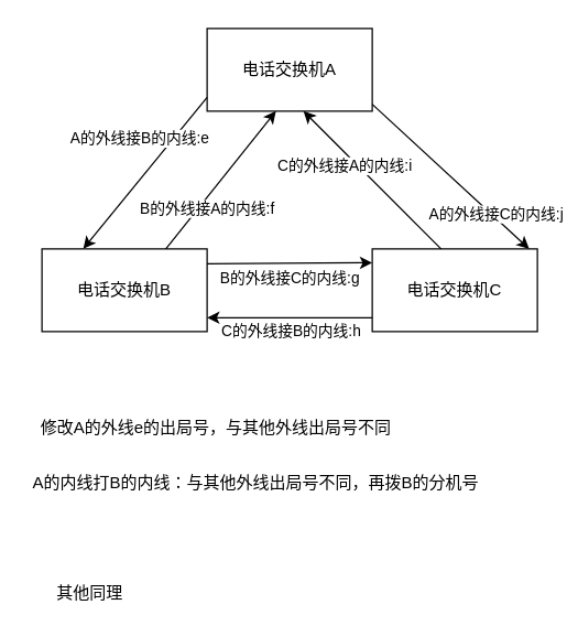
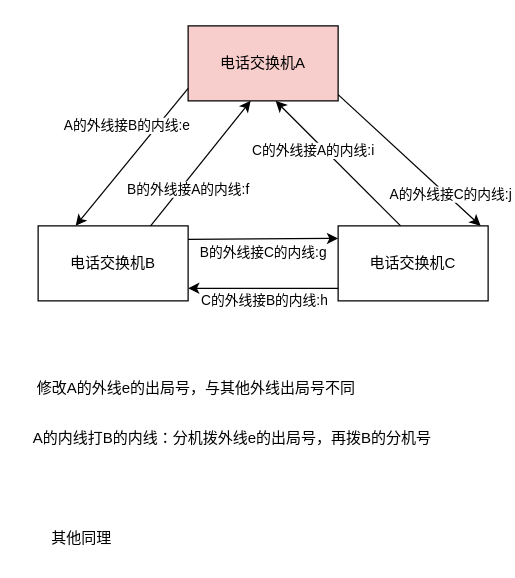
  <mxCell id="0" />
  <mxCell id="1" parent="0" />
  <mxCell id="2" value="电话交换机B" style="whiteSpace=wrap;html=1;" parent="1" vertex="1"><mxGeometry x="30" y="180" width="120" height="60" as="geometry" /></mxCell>
- <mxCell id="3" value="电话交换机A" style="whiteSpace=wrap;html=1;" parent="1" vertex="1"><mxGeometry x="150" y="20" width="120" height="60" as="geometry" /></mxCell>
+ <mxCell id="3" value="电话交换机A" style="whiteSpace=wrap;html=1;fillColor=#f8cecc;" parent="1" vertex="1"><mxGeometry x="150" y="20" width="120" height="60" as="geometry" /></mxCell>
  <mxCell id="4" value="电话交换机C" style="whiteSpace=wrap;html=1;" parent="1" vertex="1"><mxGeometry x="270" y="180" width="120" height="60" as="geometry" /></mxCell>
  <mxCell id="5" value="" style="endArrow=classic;html=1;entryX=0.25;entryY=0;entryDx=0;entryDy=0;" parent="1" target="2" edge="1"><mxGeometry relative="1" as="geometry"><mxPoint x="150" y="70" as="sourcePoint" /><mxPoint x="10" y="180" as="targetPoint" /></mxGeometry></mxCell>
  <mxCell id="6" value="A的外线接B的内线:e" style="edgeLabel;resizable=0;html=1;align=center;verticalAlign=middle;rotation=0;fontStyle=0;" parent="5" connectable="0" vertex="1"><mxGeometry relative="1" as="geometry"><mxPoint x="-5" y="-25" as="offset" /></mxGeometry></mxCell>
  <mxCell id="7" value="" style="endArrow=classic;html=1;" parent="1" edge="1"><mxGeometry relative="1" as="geometry"><mxPoint x="120" y="180" as="sourcePoint" /><mxPoint x="200" y="80" as="targetPoint" /></mxGeometry></mxCell>
  <mxCell id="8" value="B的外线接A的内线:f" style="edgeLabel;resizable=0;html=1;align=center;verticalAlign=middle;" parent="7" connectable="0" vertex="1"><mxGeometry relative="1" as="geometry"><mxPoint x="-10" y="20" as="offset" /></mxGeometry></mxCell>
  <mxCell id="9" value="" style="endArrow=classic;html=1;" parent="1" edge="1"><mxGeometry relative="1" as="geometry"><mxPoint x="270" y="75" as="sourcePoint" /><mxPoint x="384" y="180" as="targetPoint" /></mxGeometry></mxCell>
  <mxCell id="10" value="A的外线接C的内线:j" style="edgeLabel;resizable=0;html=1;align=center;verticalAlign=middle;" parent="9" connectable="0" vertex="1"><mxGeometry relative="1" as="geometry"><mxPoint x="33" y="27" as="offset" /></mxGeometry></mxCell>
  <mxCell id="11" value="" style="endArrow=classic;html=1;" parent="1" edge="1"><mxGeometry relative="1" as="geometry"><mxPoint x="320" y="180" as="sourcePoint" /><mxPoint x="220" y="80" as="targetPoint" /></mxGeometry></mxCell>
  <mxCell id="12" value="C的外线接A的内线:i" style="edgeLabel;resizable=0;html=1;align=center;verticalAlign=middle;" parent="11" connectable="0" vertex="1"><mxGeometry relative="1" as="geometry"><mxPoint x="-20" y="-10" as="offset" /></mxGeometry></mxCell>
  <mxCell id="13" value="" style="endArrow=classic;html=1;exitX=0.999;exitY=0.181;exitDx=0;exitDy=0;exitPerimeter=0;" parent="1" source="2" edge="1"><mxGeometry relative="1" as="geometry"><mxPoint x="170" y="190" as="sourcePoint" /><mxPoint x="270" y="190" as="targetPoint" /></mxGeometry></mxCell>
  <mxCell id="14" value="B的外线接C的内线:g" style="edgeLabel;resizable=0;html=1;align=center;verticalAlign=middle;" parent="13" connectable="0" vertex="1"><mxGeometry relative="1" as="geometry"><mxPoint y="10" as="offset" /></mxGeometry></mxCell>
  <mxCell id="15" value="" style="endArrow=classic;html=1;entryX=1;entryY=0.833;entryDx=0;entryDy=0;entryPerimeter=0;" parent="1" target="2" edge="1"><mxGeometry relative="1" as="geometry"><mxPoint x="270" y="230" as="sourcePoint" /><mxPoint x="160" y="230" as="targetPoint" /></mxGeometry></mxCell>
  <mxCell id="16" value="C的外线接B的内线:h" style="edgeLabel;resizable=0;html=1;align=center;verticalAlign=middle;" parent="15" connectable="0" vertex="1"><mxGeometry relative="1" as="geometry"><mxPoint y="10" as="offset" /></mxGeometry></mxCell>
- <mxCell id="17" value="A的内线打B的内线：与其他外线出局号不同，再拨B的分机号" style="text;html=1;align=center;verticalAlign=middle;resizable=0;points=[];autosize=1;strokeColor=none;" parent="1" vertex="1"><mxGeometry x="20" y="340" width="330" height="20" as="geometry" /></mxCell>
+ <mxCell id="17" value="A的内线打B的内线：分机拨外线e的出局号，再拨B的分机号" style="text;html=1;align=center;verticalAlign=middle;resizable=0;points=[];autosize=1;strokeColor=none;" parent="1" vertex="1"><mxGeometry x="20" y="340" width="330" height="20" as="geometry" /></mxCell>
  <mxCell id="18" value="其他同理" style="text;html=1;strokeColor=none;fillColor=none;align=center;verticalAlign=middle;whiteSpace=wrap;rounded=0;sketch=0;" parent="1" vertex="1"><mxGeometry x="20" y="420" width="90" height="20" as="geometry" /></mxCell>
  <mxCell id="19" value="&amp;nbsp;修改A的外线e的出局号，与其他外线出局号不同" style="text;html=1;strokeColor=none;fillColor=none;align=center;verticalAlign=middle;whiteSpace=wrap;rounded=0;sketch=0;" parent="1" vertex="1"><mxGeometry x="20" y="300" width="270" height="20" as="geometry" /></mxCell>
